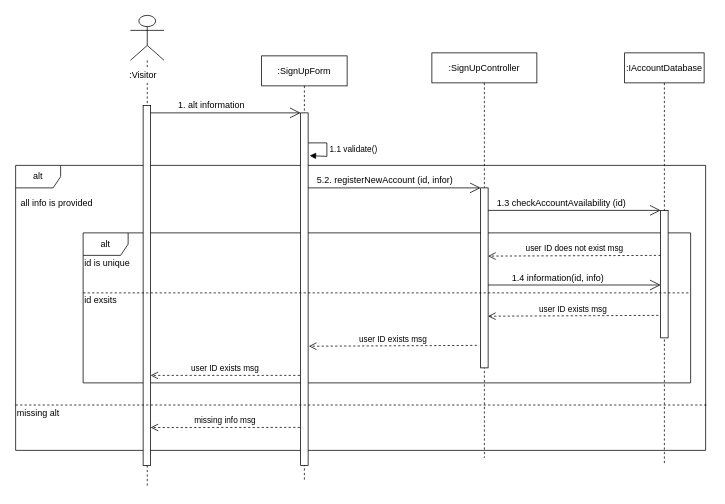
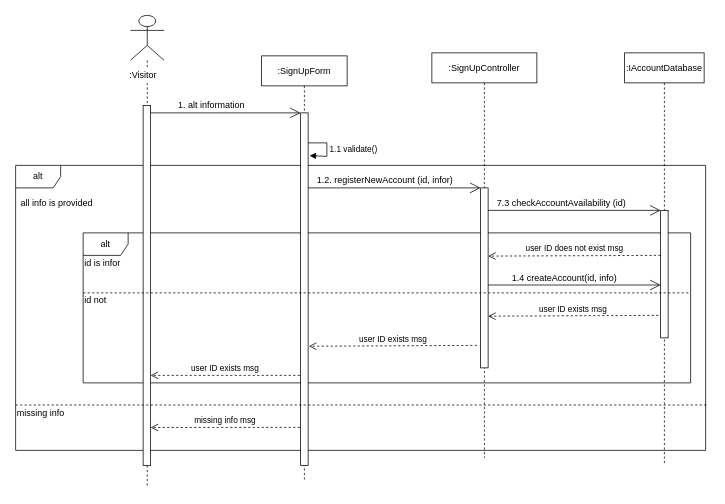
  <mxCell id="0" />
  <mxCell id="1" parent="0" />
  <mxCell id="2" value="&lt;span style=&quot;text-align: left ; white-space: nowrap&quot;&gt;:IAccountDatabase&lt;/span&gt;" style="shape=umlLifeline;perimeter=lifelinePerimeter;whiteSpace=wrap;html=1;container=1;collapsible=0;recursiveResize=0;outlineConnect=0;" parent="1" vertex="1"><mxGeometry x="832" y="70" width="106" height="550" as="geometry" /></mxCell>
  <mxCell id="3" value="&lt;span style=&quot;text-align: left&quot;&gt;&lt;span style=&quot;white-space: nowrap&quot;&gt;:SignUp&lt;/span&gt;&lt;span style=&quot;white-space: nowrap&quot;&gt;Controller&lt;/span&gt;&lt;/span&gt;" style="shape=umlLifeline;perimeter=lifelinePerimeter;whiteSpace=wrap;html=1;container=1;collapsible=0;recursiveResize=0;outlineConnect=0;" parent="1" vertex="1"><mxGeometry x="575" y="70" width="140" height="540" as="geometry" /></mxCell>
  <mxCell id="4" value="&lt;span style=&quot;text-align: left&quot;&gt;&lt;span style=&quot;white-space: nowrap&quot;&gt;:SignUp&lt;/span&gt;&lt;span style=&quot;white-space: nowrap&quot;&gt;Form&lt;/span&gt;&lt;/span&gt;" style="shape=umlLifeline;perimeter=lifelinePerimeter;whiteSpace=wrap;html=1;container=1;collapsible=0;recursiveResize=0;outlineConnect=0;" parent="1" vertex="1"><mxGeometry x="348" y="74" width="114" height="566" as="geometry" /></mxCell>
  <mxCell id="5" value="alt" style="shape=umlFrame;whiteSpace=wrap;html=1;" parent="1" vertex="1"><mxGeometry x="110" y="310" width="810" height="200" as="geometry" /></mxCell>
  <mxCell id="6" value="alt" style="shape=umlFrame;whiteSpace=wrap;html=1;" parent="1" vertex="1"><mxGeometry x="20" y="220" width="920" height="380" as="geometry" /></mxCell>
  <mxCell id="7" value="" style="shape=umlLifeline;participant=umlActor;perimeter=lifelinePerimeter;whiteSpace=wrap;html=1;container=1;collapsible=0;recursiveResize=0;verticalAlign=top;spacingTop=36;labelBackgroundColor=#ffffff;outlineConnect=0;size=60;" parent="1" vertex="1"><mxGeometry x="173" y="20" width="45" height="630" as="geometry" /></mxCell>
  <mxCell id="8" value="" style="html=1;points=[];perimeter=orthogonalPerimeter;" parent="1" vertex="1"><mxGeometry x="190" y="140" width="10" height="480" as="geometry" /></mxCell>
  <mxCell id="9" value="" style="endArrow=open;endFill=1;endSize=12;html=1;" parent="1" target="10" edge="1"><mxGeometry width="160" relative="1" as="geometry"><mxPoint x="200" y="150" as="sourcePoint" /><mxPoint x="400" y="150" as="targetPoint" /></mxGeometry></mxCell>
  <mxCell id="10" value="" style="html=1;points=[];perimeter=orthogonalPerimeter;" parent="1" vertex="1"><mxGeometry x="400" y="150" width="10" height="470" as="geometry" /></mxCell>
  <mxCell id="11" value="1.1 validate()" style="edgeStyle=orthogonalEdgeStyle;html=1;align=left;spacingLeft=2;endArrow=block;rounded=0;" parent="1" edge="1"><mxGeometry relative="1" as="geometry"><mxPoint x="410" y="190" as="sourcePoint" /><Array as="points"><mxPoint x="435" y="190" /><mxPoint x="435" y="208" /></Array><mxPoint x="412" y="207" as="targetPoint" /></mxGeometry></mxCell>
  <mxCell id="12" value="" style="endArrow=open;endFill=1;endSize=12;html=1;" parent="1" target="13" edge="1"><mxGeometry width="160" relative="1" as="geometry"><mxPoint x="410" y="250" as="sourcePoint" /><mxPoint x="640" y="250" as="targetPoint" /></mxGeometry></mxCell>
  <mxCell id="13" value="" style="html=1;points=[];perimeter=orthogonalPerimeter;" parent="1" vertex="1"><mxGeometry x="640" y="250" width="10" height="240" as="geometry" /></mxCell>
  <mxCell id="14" value="" style="endArrow=open;endFill=1;endSize=12;html=1;" parent="1" target="15" edge="1"><mxGeometry width="160" relative="1" as="geometry"><mxPoint x="650" y="280" as="sourcePoint" /><mxPoint x="880" y="280" as="targetPoint" /></mxGeometry></mxCell>
  <mxCell id="15" value="" style="html=1;points=[];perimeter=orthogonalPerimeter;" parent="1" vertex="1"><mxGeometry x="880" y="280" width="10" height="170" as="geometry" /></mxCell>
  <mxCell id="16" value="user ID does not exist msg" style="html=1;verticalAlign=bottom;endArrow=open;dashed=1;endSize=8;entryX=1;entryY=0.379;entryDx=0;entryDy=0;entryPerimeter=0;" parent="1" target="13" edge="1"><mxGeometry relative="1" as="geometry"><mxPoint x="880" y="340" as="sourcePoint" /><mxPoint x="800" y="340" as="targetPoint" /></mxGeometry></mxCell>
  <mxCell id="17" value="" style="endArrow=open;endFill=1;endSize=12;html=1;" parent="1" edge="1"><mxGeometry width="160" relative="1" as="geometry"><mxPoint x="650" y="379.5" as="sourcePoint" /><mxPoint x="880" y="379.5" as="targetPoint" /></mxGeometry></mxCell>
  <mxCell id="18" value="user ID exists msg" style="html=1;verticalAlign=bottom;endArrow=open;dashed=1;endSize=8;entryX=1.3;entryY=0.276;entryDx=0;entryDy=0;entryPerimeter=0;" parent="1" edge="1"><mxGeometry relative="1" as="geometry"><mxPoint x="877" y="420" as="sourcePoint" /><mxPoint x="650" y="421.08" as="targetPoint" /></mxGeometry></mxCell>
  <mxCell id="19" value="user ID exists msg" style="html=1;verticalAlign=bottom;endArrow=open;dashed=1;endSize=8;entryX=1.1;entryY=0.662;entryDx=0;entryDy=0;entryPerimeter=0;" parent="1" target="10" edge="1"><mxGeometry relative="1" as="geometry"><mxPoint x="635" y="460" as="sourcePoint" /><mxPoint x="414" y="459" as="targetPoint" /></mxGeometry></mxCell>
  <mxCell id="20" value="user ID exists msg" style="html=1;verticalAlign=bottom;endArrow=open;dashed=1;endSize=8;" parent="1" edge="1"><mxGeometry relative="1" as="geometry"><mxPoint x="399" y="500" as="sourcePoint" /><mxPoint x="200" y="500" as="targetPoint" /></mxGeometry></mxCell>
  <mxCell id="21" value="missing info msg" style="html=1;verticalAlign=bottom;endArrow=open;dashed=1;endSize=8;exitX=-0.1;exitY=0.833;exitDx=0;exitDy=0;exitPerimeter=0;" parent="1" edge="1"><mxGeometry relative="1" as="geometry"><mxPoint x="399" y="569.36" as="sourcePoint" /><mxPoint x="200" y="569.5" as="targetPoint" /></mxGeometry></mxCell>
  <mxCell id="22" value="1. alt information" style="text;html=1;resizable=0;points=[];autosize=1;align=left;verticalAlign=top;spacingTop=-4;" parent="1" vertex="1"><mxGeometry x="235" y="130" width="120" height="20" as="geometry" /></mxCell>
- <mxCell id="23" value="5.2. registerNewAccount (id, infor)" style="text;html=1;resizable=0;points=[];autosize=1;align=left;verticalAlign=top;spacingTop=-4;" parent="1" vertex="1"><mxGeometry x="420" y="230" width="200" height="20" as="geometry" /></mxCell>
- <mxCell id="24" value="1.3 checkAccountAvailability (id)" style="text;html=1;resizable=0;points=[];autosize=1;align=left;verticalAlign=top;spacingTop=-4;" parent="1" vertex="1"><mxGeometry x="660" y="260" width="190" height="20" as="geometry" /></mxCell>
- <mxCell id="25" value="1.4 information(id, info)&amp;nbsp;" style="text;html=1;resizable=0;points=[];autosize=1;align=left;verticalAlign=top;spacingTop=-4;" parent="1" vertex="1"><mxGeometry x="680" y="360" width="160" height="20" as="geometry" /></mxCell>
+ <mxCell id="23" value="1.2. registerNewAccount (id, infor)" style="text;html=1;resizable=0;points=[];autosize=1;align=left;verticalAlign=top;spacingTop=-4;" parent="1" vertex="1"><mxGeometry x="420" y="230" width="200" height="20" as="geometry" /></mxCell>
+ <mxCell id="24" value="7.3 checkAccountAvailability (id)" style="text;html=1;resizable=0;points=[];autosize=1;align=left;verticalAlign=top;spacingTop=-4;" parent="1" vertex="1"><mxGeometry x="660" y="260" width="190" height="20" as="geometry" /></mxCell>
+ <mxCell id="25" value="1.4 createAccount(id, info)&amp;nbsp;" style="text;html=1;resizable=0;points=[];autosize=1;align=left;verticalAlign=top;spacingTop=-4;" parent="1" vertex="1"><mxGeometry x="680" y="360" width="160" height="20" as="geometry" /></mxCell>
  <mxCell id="26" value="all info is provided" style="text;html=1;resizable=0;points=[];autosize=1;align=left;verticalAlign=top;spacingTop=-4;" parent="1" vertex="1"><mxGeometry x="25" y="260" width="110" height="20" as="geometry" /></mxCell>
- <mxCell id="27" value="missing alt" style="text;html=1;resizable=0;points=[];autosize=1;align=left;verticalAlign=top;spacingTop=-4;" parent="1" vertex="1"><mxGeometry x="20" y="540" width="80" height="20" as="geometry" /></mxCell>
+ <mxCell id="27" value="missing info" style="text;html=1;resizable=0;points=[];autosize=1;align=left;verticalAlign=top;spacingTop=-4;" parent="1" vertex="1"><mxGeometry x="20" y="540" width="80" height="20" as="geometry" /></mxCell>
  <mxCell id="28" value="" style="endArrow=none;dashed=1;endFill=0;endSize=12;html=1;" parent="1" edge="1"><mxGeometry width="160" relative="1" as="geometry"><mxPoint x="20" y="539.5" as="sourcePoint" /><mxPoint x="944" y="539.5" as="targetPoint" /></mxGeometry></mxCell>
  <mxCell id="29" value="" style="endArrow=none;dashed=1;endFill=0;endSize=12;html=1;" parent="1" edge="1"><mxGeometry width="160" relative="1" as="geometry"><mxPoint x="110" y="390" as="sourcePoint" /><mxPoint x="920" y="390" as="targetPoint" /></mxGeometry></mxCell>
- <mxCell id="30" value="id is unique" style="text;html=1;resizable=0;points=[];autosize=1;align=left;verticalAlign=top;spacingTop=-4;" parent="1" vertex="1"><mxGeometry x="110" y="340" width="80" height="20" as="geometry" /></mxCell>
- <mxCell id="31" value="id exsits" style="text;html=1;resizable=0;points=[];autosize=1;align=left;verticalAlign=top;spacingTop=-4;" parent="1" vertex="1"><mxGeometry x="110" y="390" width="60" height="20" as="geometry" /></mxCell>
+ <mxCell id="30" value="id is infor" style="text;html=1;resizable=0;points=[];autosize=1;align=left;verticalAlign=top;spacingTop=-4;" parent="1" vertex="1"><mxGeometry x="110" y="340" width="80" height="20" as="geometry" /></mxCell>
+ <mxCell id="31" value="id not" style="text;html=1;resizable=0;points=[];autosize=1;align=left;verticalAlign=top;spacingTop=-4;" parent="1" vertex="1"><mxGeometry x="110" y="390" width="60" height="20" as="geometry" /></mxCell>
  <mxCell id="32" value=":Visitor" style="text;html=1;resizable=0;points=[];autosize=1;align=left;verticalAlign=top;spacingTop=-4;fillColor=#ffffff;" parent="1" vertex="1"><mxGeometry x="170" y="90" width="50" height="20" as="geometry" /></mxCell>
